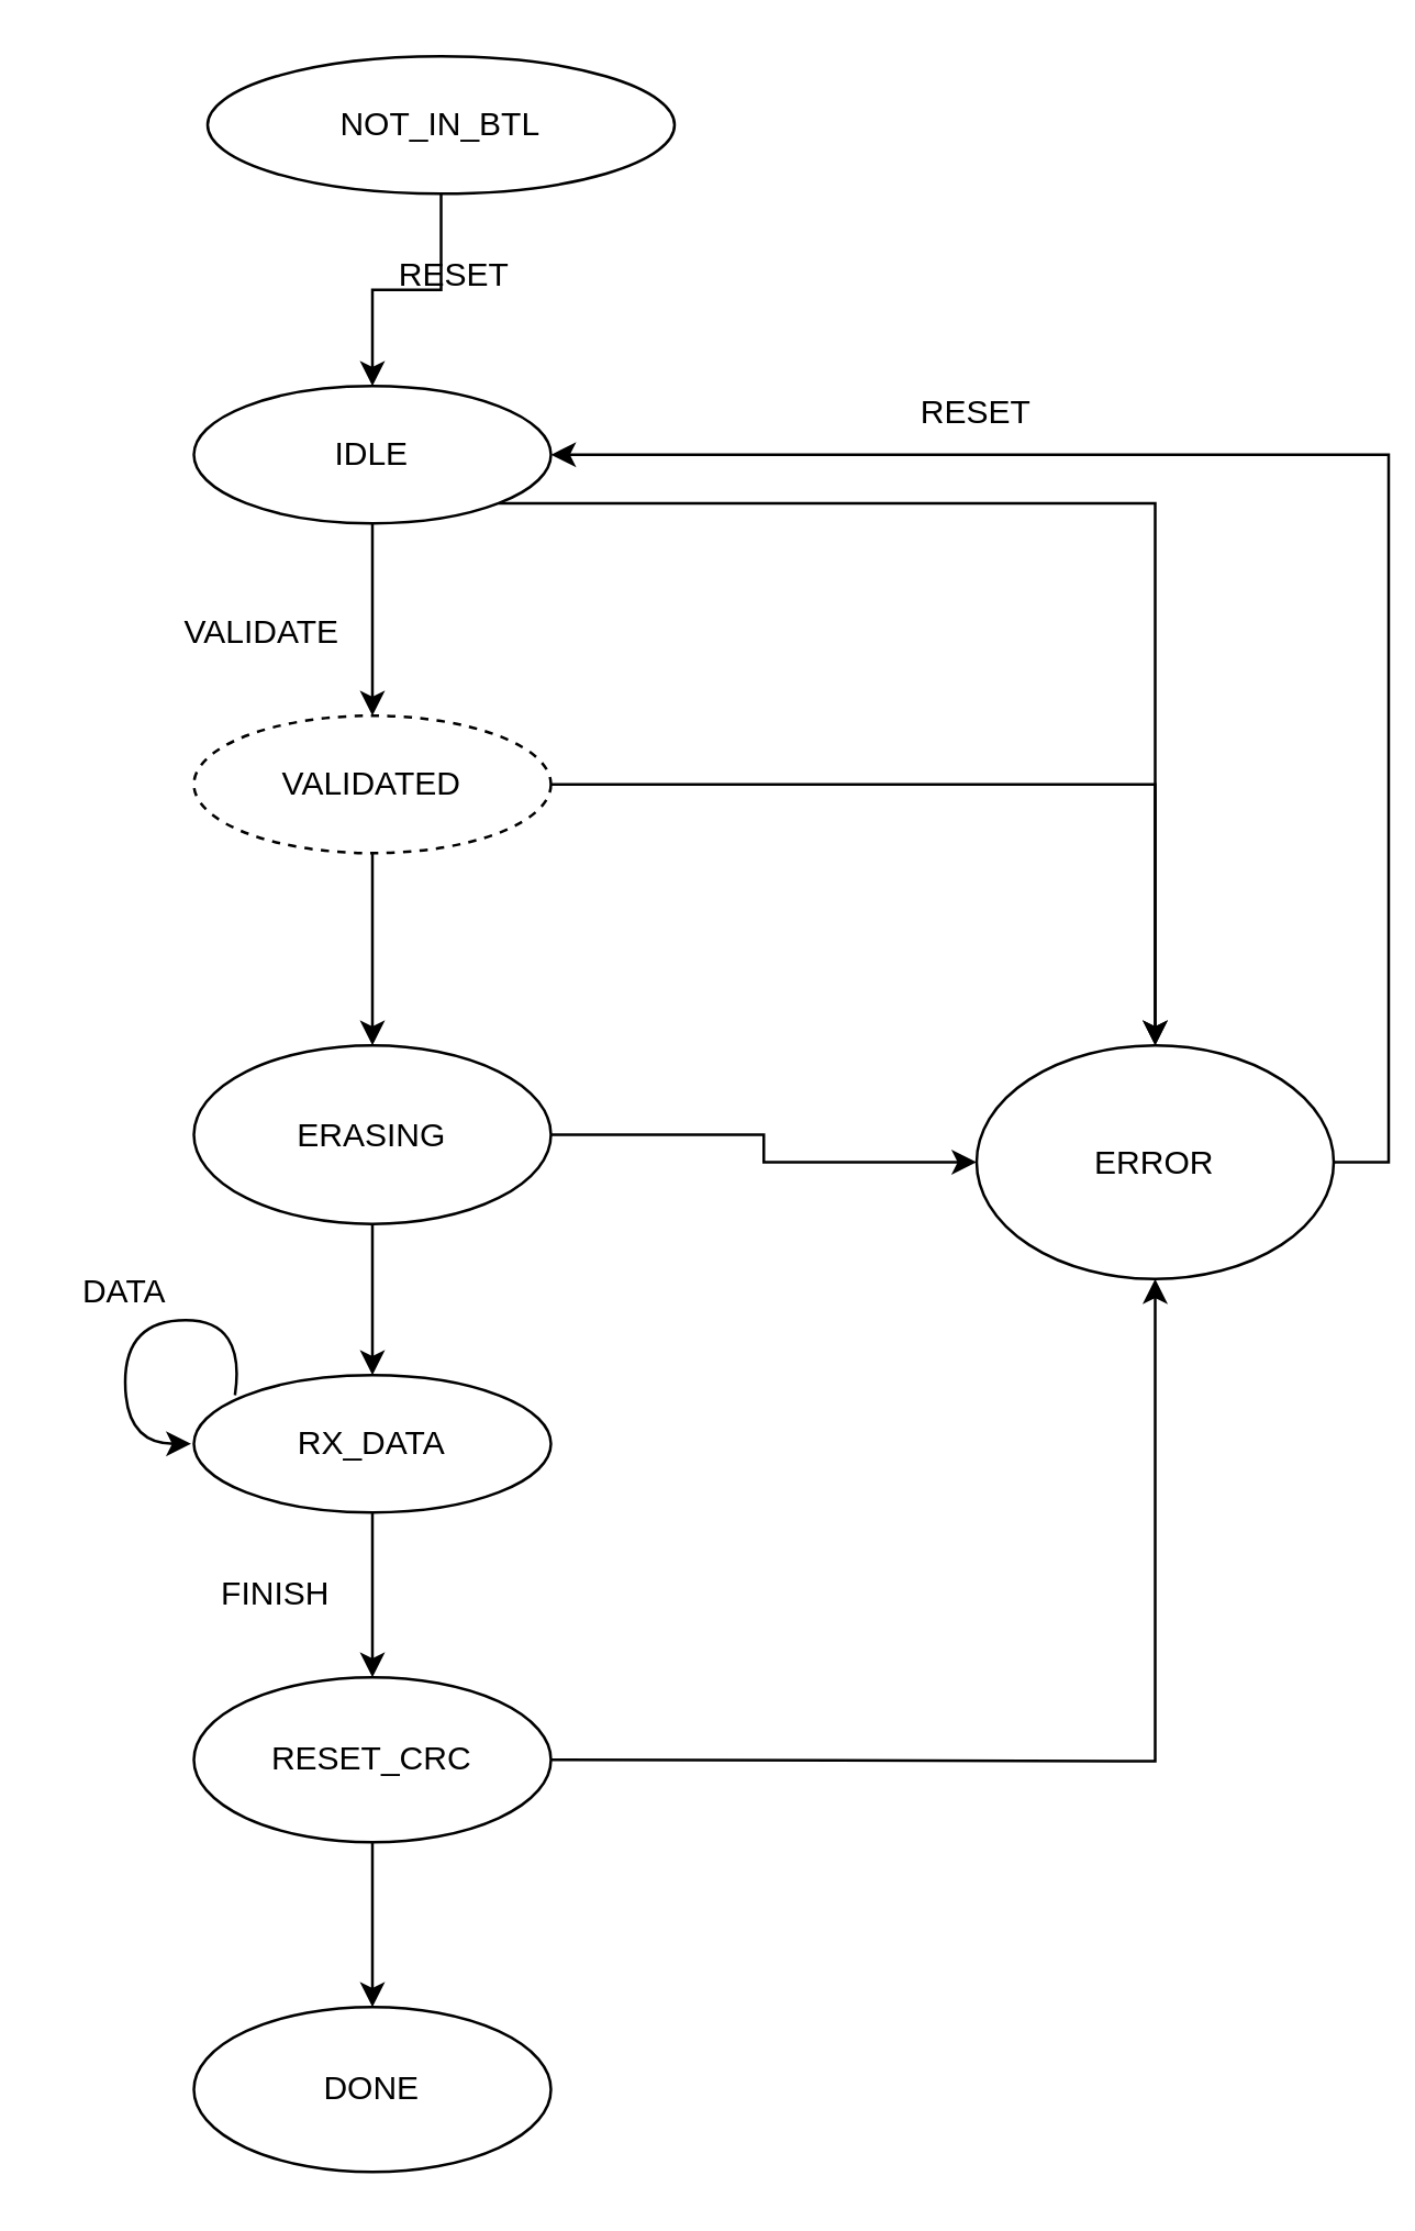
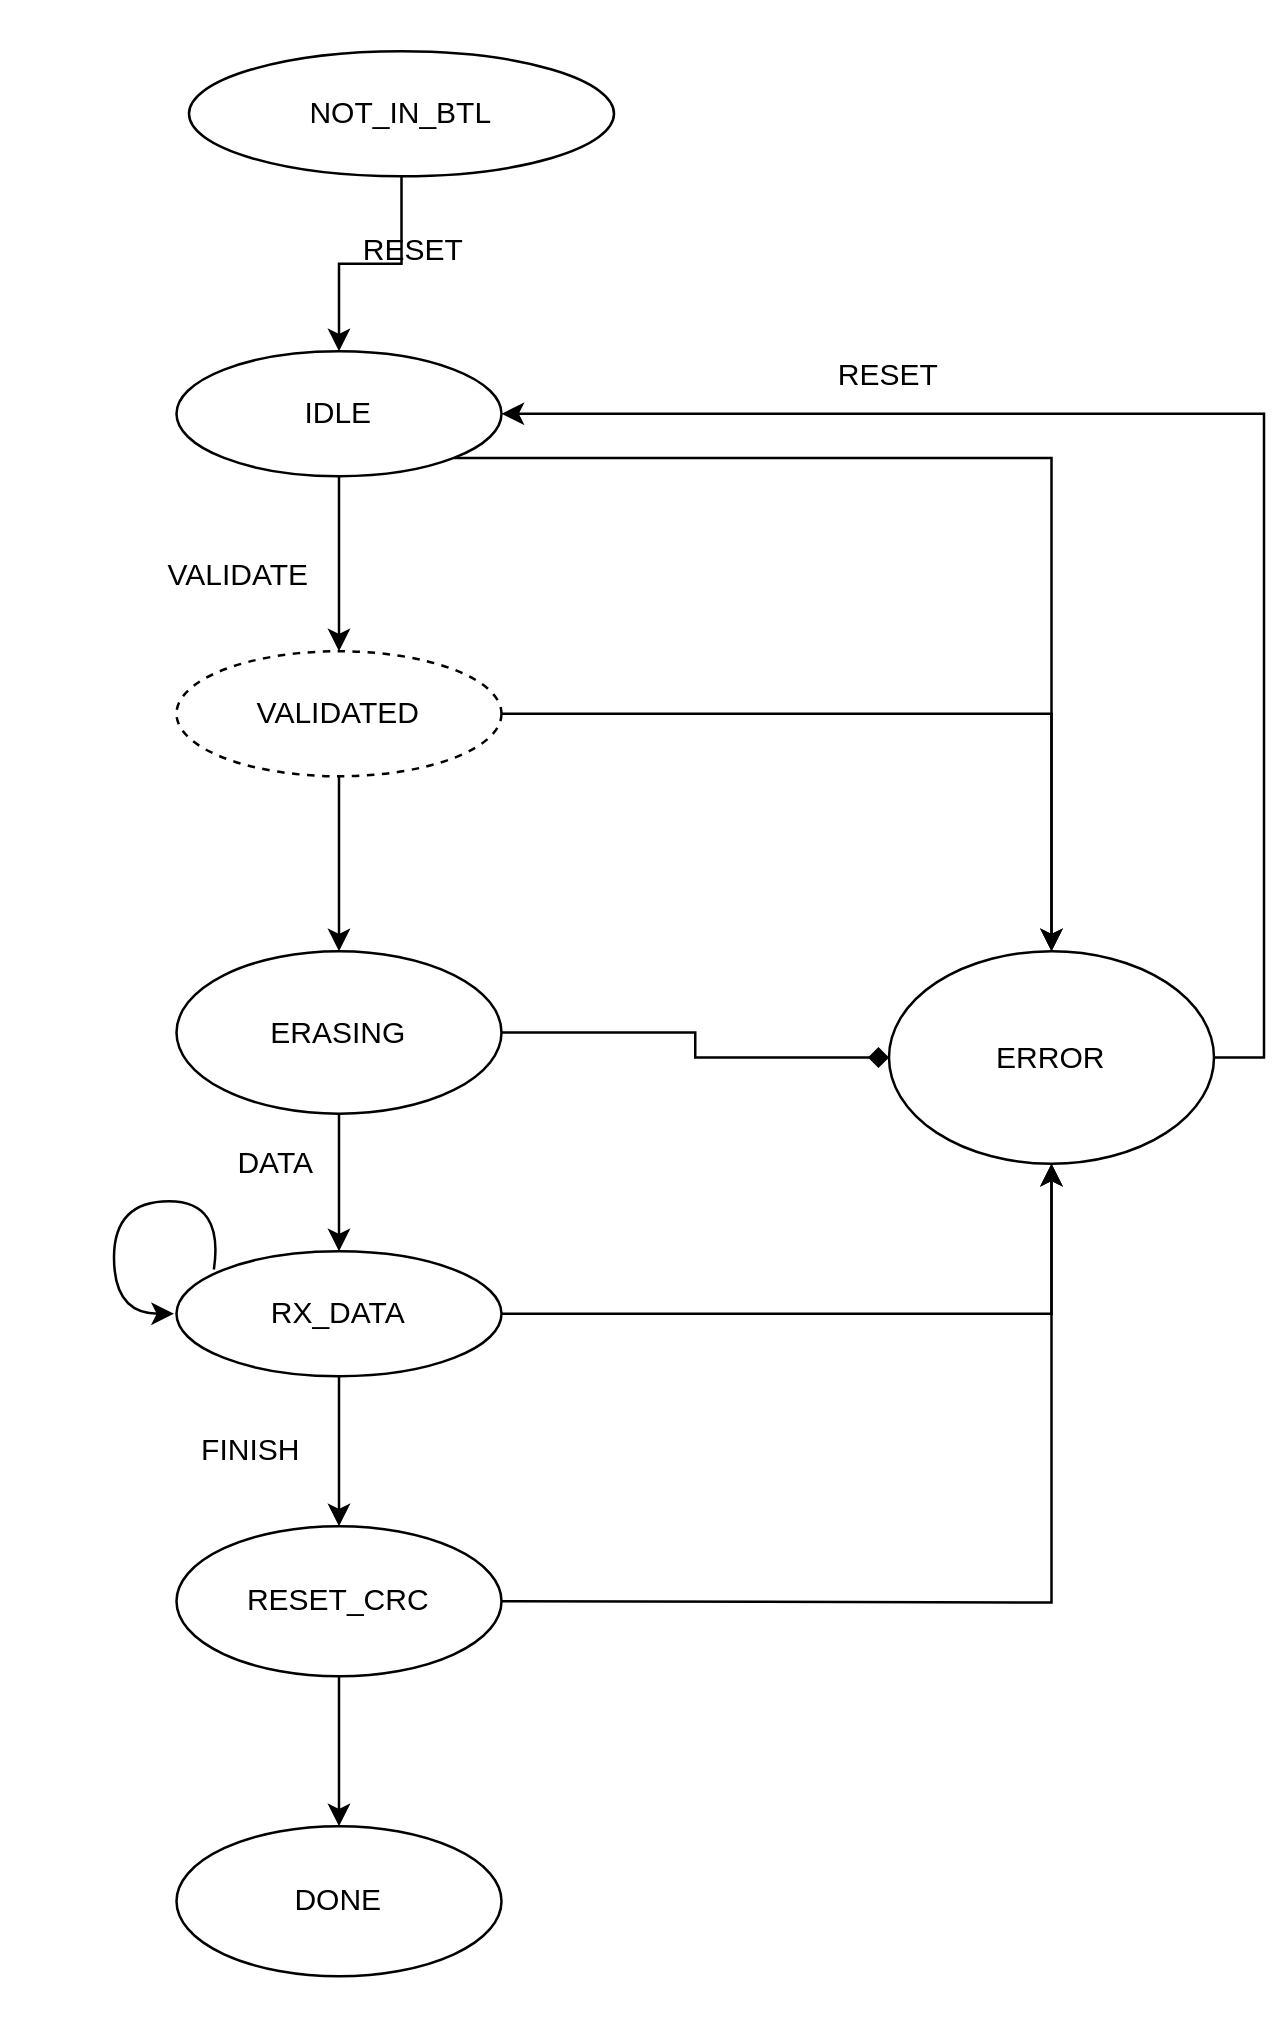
  <mxCell id="0" />
  <mxCell id="1" parent="0" />
  <mxCell id="2" style="edgeStyle=orthogonalEdgeStyle;rounded=0;orthogonalLoop=1;jettySize=auto;html=1;exitX=0.5;exitY=1;exitDx=0;exitDy=0;entryX=0.5;entryY=0;entryDx=0;entryDy=0;" parent="1" source="3" target="6" edge="1"><mxGeometry relative="1" as="geometry" /></mxCell>
  <mxCell id="3" value="NOT_IN_BTL" style="ellipse;whiteSpace=wrap;html=1;" parent="1" vertex="1"><mxGeometry x="75" y="20" width="170" height="50" as="geometry" /></mxCell>
  <mxCell id="4" style="edgeStyle=orthogonalEdgeStyle;rounded=0;orthogonalLoop=1;jettySize=auto;html=1;exitX=0.5;exitY=1;exitDx=0;exitDy=0;entryX=0.5;entryY=0;entryDx=0;entryDy=0;" parent="1" source="6" target="9" edge="1"><mxGeometry relative="1" as="geometry" /></mxCell>
  <mxCell id="5" style="edgeStyle=orthogonalEdgeStyle;rounded=0;orthogonalLoop=1;jettySize=auto;html=1;exitX=1;exitY=1;exitDx=0;exitDy=0;entryX=0.5;entryY=0;entryDx=0;entryDy=0;" edge="1" parent="1" source="6" target="18"><mxGeometry relative="1" as="geometry"><Array as="points"><mxPoint x="420" y="183" /></Array></mxGeometry></mxCell>
  <mxCell id="6" value="IDLE" style="ellipse;whiteSpace=wrap;html=1;" parent="1" vertex="1"><mxGeometry x="70" y="140" width="130" height="50" as="geometry" /></mxCell>
  <mxCell id="7" style="edgeStyle=orthogonalEdgeStyle;rounded=0;orthogonalLoop=1;jettySize=auto;html=1;exitX=0.5;exitY=1;exitDx=0;exitDy=0;entryX=0.5;entryY=0;entryDx=0;entryDy=0;" parent="1" source="9" target="12" edge="1"><mxGeometry relative="1" as="geometry" /></mxCell>
  <mxCell id="8" style="edgeStyle=orthogonalEdgeStyle;rounded=0;orthogonalLoop=1;jettySize=auto;html=1;exitX=1;exitY=0.5;exitDx=0;exitDy=0;" edge="1" parent="1" source="9" target="18"><mxGeometry relative="1" as="geometry" /></mxCell>
  <mxCell id="9" value="VALIDATED" style="ellipse;whiteSpace=wrap;html=1;dashed=1;" parent="1" vertex="1"><mxGeometry x="70" y="260" width="130" height="50" as="geometry" /></mxCell>
  <mxCell id="10" style="edgeStyle=orthogonalEdgeStyle;rounded=0;orthogonalLoop=1;jettySize=auto;html=1;exitX=0.5;exitY=1;exitDx=0;exitDy=0;" parent="1" source="12" target="15" edge="1"><mxGeometry relative="1" as="geometry" /></mxCell>
- <mxCell id="11" style="edgeStyle=orthogonalEdgeStyle;rounded=0;orthogonalLoop=1;jettySize=auto;html=1;exitX=1;exitY=0.5;exitDx=0;exitDy=0;entryX=0;entryY=0.5;entryDx=0;entryDy=0;" edge="1" parent="1" source="12" target="18"><mxGeometry relative="1" as="geometry" /></mxCell>
+ <mxCell id="11" style="edgeStyle=orthogonalEdgeStyle;rounded=0;orthogonalLoop=1;jettySize=auto;html=1;exitX=1;exitY=0.5;exitDx=0;exitDy=0;entryX=0;entryY=0.5;entryDx=0;entryDy=0;endArrow=diamond;" edge="1" parent="1" source="12" target="18"><mxGeometry relative="1" as="geometry" /></mxCell>
  <mxCell id="12" value="ERASING" style="ellipse;whiteSpace=wrap;html=1;" parent="1" vertex="1"><mxGeometry x="70" y="380" width="130" height="65" as="geometry" /></mxCell>
+ <mxCell id="13" style="edgeStyle=orthogonalEdgeStyle;rounded=0;orthogonalLoop=1;jettySize=auto;html=1;exitX=1;exitY=0.5;exitDx=0;exitDy=0;entryX=0.5;entryY=1;entryDx=0;entryDy=0;" edge="1" parent="1" source="15" target="18"><mxGeometry relative="1" as="geometry" /></mxCell>
  <mxCell id="14" style="edgeStyle=orthogonalEdgeStyle;rounded=0;orthogonalLoop=1;jettySize=auto;html=1;exitX=0.5;exitY=1;exitDx=0;exitDy=0;entryX=0.5;entryY=0;entryDx=0;entryDy=0;" edge="1" parent="1" source="15"><mxGeometry relative="1" as="geometry"><mxPoint x="135" y="610" as="targetPoint" /></mxGeometry></mxCell>
  <mxCell id="15" value="RX_DATA" style="ellipse;whiteSpace=wrap;html=1;" parent="1" vertex="1"><mxGeometry x="70" y="500" width="130" height="50" as="geometry" /></mxCell>
  <mxCell id="16" style="edgeStyle=orthogonalEdgeStyle;rounded=0;orthogonalLoop=1;jettySize=auto;html=1;exitX=1;exitY=0.5;exitDx=0;exitDy=0;entryX=0.5;entryY=1;entryDx=0;entryDy=0;" parent="1" target="18" edge="1"><mxGeometry relative="1" as="geometry"><mxPoint x="200" y="640" as="sourcePoint" /></mxGeometry></mxCell>
  <mxCell id="17" style="edgeStyle=orthogonalEdgeStyle;rounded=0;orthogonalLoop=1;jettySize=auto;html=1;exitX=1;exitY=0.5;exitDx=0;exitDy=0;entryX=1;entryY=0.5;entryDx=0;entryDy=0;" edge="1" parent="1" source="18" target="6"><mxGeometry relative="1" as="geometry" /></mxCell>
  <mxCell id="18" value="ERROR" style="ellipse;whiteSpace=wrap;html=1;" parent="1" vertex="1"><mxGeometry x="355" y="380" width="130" height="85" as="geometry" /></mxCell>
  <mxCell id="19" value="RESET_CRC" style="ellipse;whiteSpace=wrap;html=1;" vertex="1" parent="1"><mxGeometry x="70" y="610" width="130" height="60" as="geometry" /></mxCell>
  <mxCell id="20" style="edgeStyle=orthogonalEdgeStyle;rounded=0;orthogonalLoop=1;jettySize=auto;html=1;exitX=0.5;exitY=1;exitDx=0;exitDy=0;entryX=0.5;entryY=0;entryDx=0;entryDy=0;" edge="1" parent="1"><mxGeometry relative="1" as="geometry"><mxPoint x="135" y="670" as="sourcePoint" /><mxPoint x="135" y="730" as="targetPoint" /></mxGeometry></mxCell>
  <mxCell id="21" value="DONE" style="ellipse;whiteSpace=wrap;html=1;" vertex="1" parent="1"><mxGeometry x="70" y="730" width="130" height="60" as="geometry" /></mxCell>
  <mxCell id="22" value="RESET" style="text;html=1;strokeColor=none;fillColor=none;align=center;verticalAlign=middle;whiteSpace=wrap;rounded=0;" vertex="1" parent="1"><mxGeometry x="335" y="140" width="40" height="20" as="geometry" /></mxCell>
  <mxCell id="23" value="VALIDATE" style="text;html=1;strokeColor=none;fillColor=none;align=center;verticalAlign=middle;whiteSpace=wrap;rounded=0;" vertex="1" parent="1"><mxGeometry x="75" y="220" width="40" height="20" as="geometry" /></mxCell>
  <mxCell id="24" value="" style="curved=1;endArrow=classic;html=1;exitX=0.115;exitY=0.146;exitDx=0;exitDy=0;exitPerimeter=0;" edge="1" parent="1" source="15"><mxGeometry width="50" height="50" relative="1" as="geometry"><mxPoint x="155" y="490" as="sourcePoint" /><mxPoint x="69" y="525" as="targetPoint" /><Array as="points"><mxPoint x="89" y="480" /><mxPoint x="45" y="480" /><mxPoint x="45" y="525" /></Array></mxGeometry></mxCell>
- <mxCell id="25" value="DATA" style="text;html=1;strokeColor=none;fillColor=none;align=center;verticalAlign=middle;whiteSpace=wrap;rounded=0;" vertex="1" parent="1"><mxGeometry x="20" y="460" width="50" height="20" as="geometry" /></mxCell>
+ <mxCell id="25" value="DATA" style="text;html=1;strokeColor=none;fillColor=none;align=center;verticalAlign=middle;whiteSpace=wrap;rounded=0;" vertex="1" parent="1"><mxGeometry x="85" y="455" width="50" height="20" as="geometry" /></mxCell>
  <mxCell id="26" value="FINISH" style="text;html=1;strokeColor=none;fillColor=none;align=center;verticalAlign=middle;whiteSpace=wrap;rounded=0;" vertex="1" parent="1"><mxGeometry x="75" y="570" width="50" height="20" as="geometry" /></mxCell>
  <mxCell id="27" value="RESET" style="text;html=1;strokeColor=none;fillColor=none;align=center;verticalAlign=middle;whiteSpace=wrap;rounded=0;" vertex="1" parent="1"><mxGeometry x="145" y="90" width="40" height="20" as="geometry" /></mxCell>
